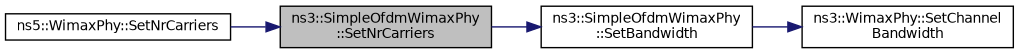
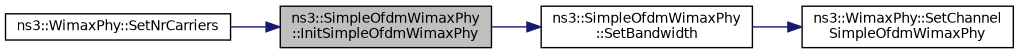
  digraph {
    rankdir=LR
    node [color=black fillcolor=white fontname=Helvetica fontsize=10 shape=record style=filled]
    edge [color=midnightblue fontname=Helvetica fontsize=10 labelfontname=Helvetica labelfontsize=10 style=solid]
-   n1 [fillcolor=grey75 fontcolor=black height=0.2 label="ns3::SimpleOfdmWimaxPhy\l::SetNrCarriers" width=0.4]
+   n1 [fillcolor=grey75 fontcolor=black height=0.2 label="ns3::SimpleOfdmWimaxPhy\l::InitSimpleOfdmWimaxPhy" width=0.4]
    n2 [height=0.2 label="ns3::SimpleOfdmWimaxPhy\l::SetBandwidth" width=0.4]
-   n3 [height=0.2 label="ns5::WimaxPhy::SetNrCarriers" width=0.4]
-   n4 [height=0.2 label="ns3::WimaxPhy::SetChannel\lBandwidth" width=0.4]
+   n3 [height=0.2 label="ns3::WimaxPhy::SetNrCarriers" width=0.4]
+   n4 [height=0.2 label="ns3::WimaxPhy::SetChannel\lSimpleOfdmWimaxPhy" width=0.4]
    n1 -> n2
    n2 -> n4
    n3 -> n1
  }
